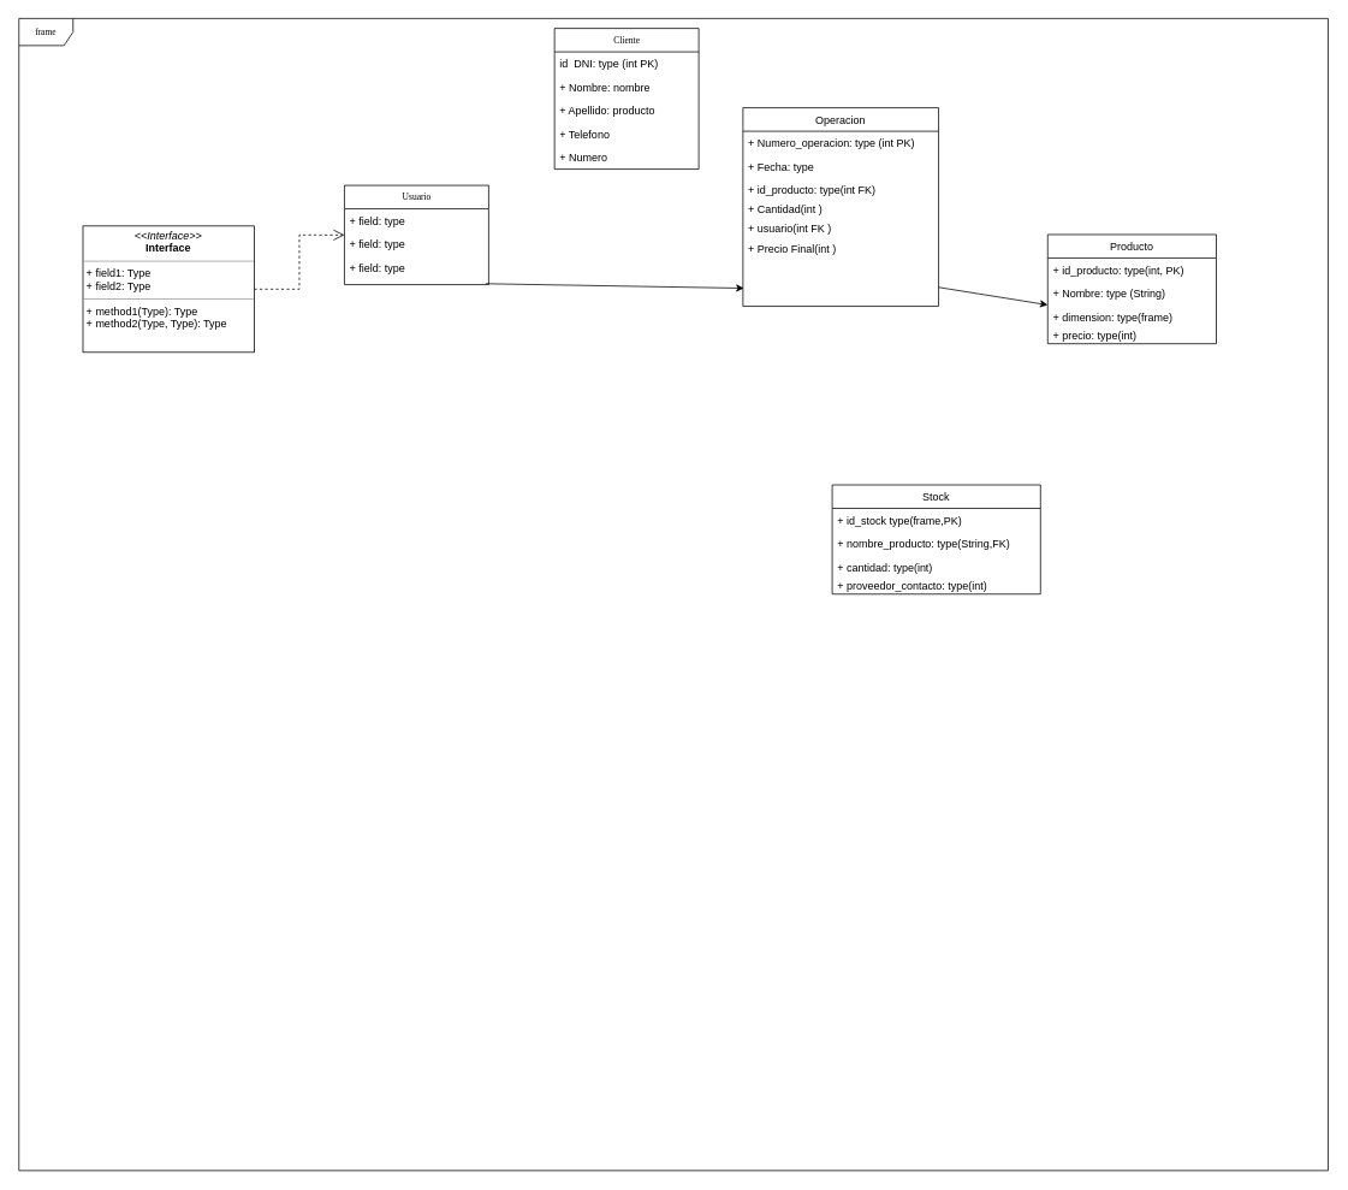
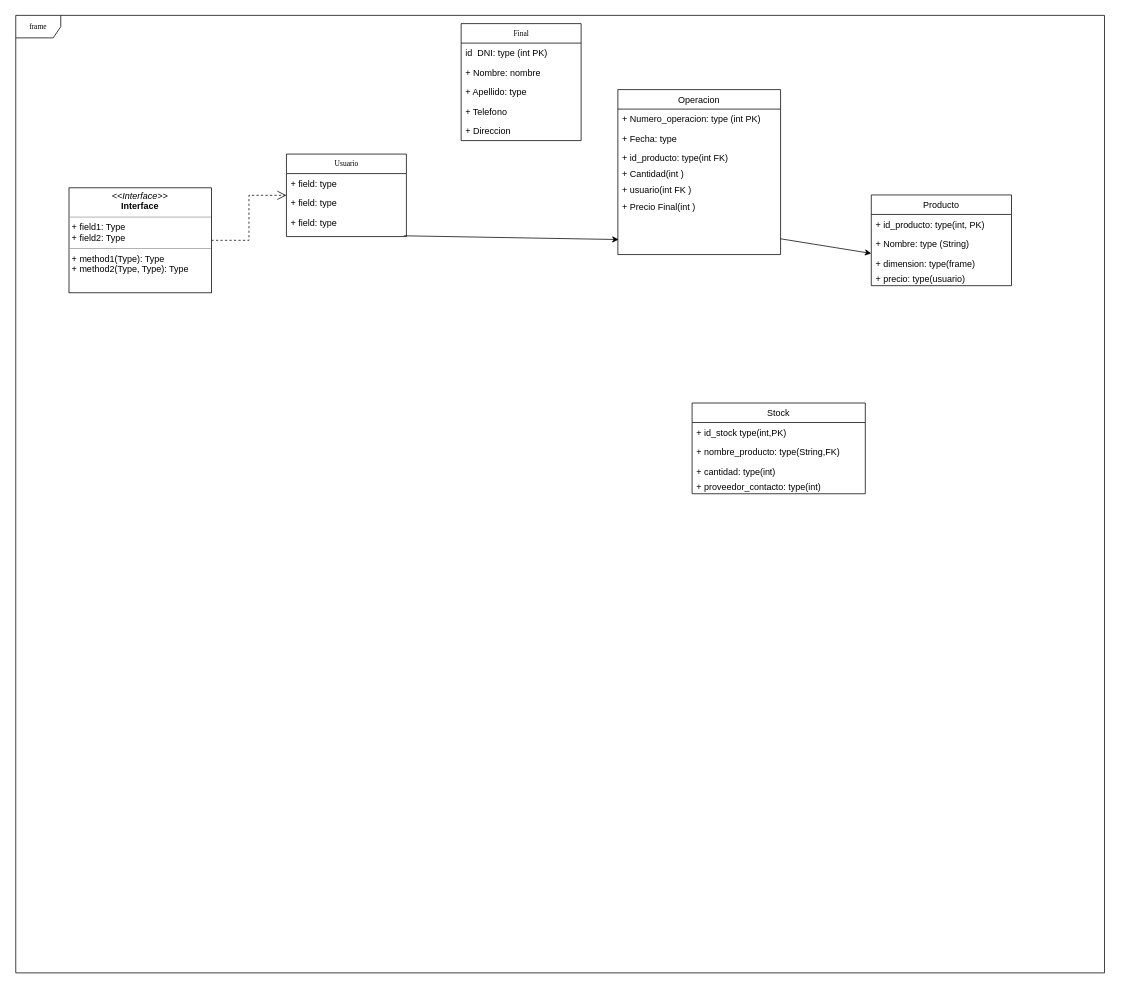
  <mxCell id="0" />
  <mxCell id="1" parent="0" />
  <mxCell id="2" value="frame" style="shape=umlFrame;whiteSpace=wrap;html=1;rounded=0;shadow=0;comic=0;labelBackgroundColor=none;strokeWidth=1;fontFamily=Verdana;fontSize=10;align=center;" parent="1" vertex="1"><mxGeometry x="20" y="20" width="1452" height="1277" as="geometry" /></mxCell>
  <mxCell id="3" value="Usuario" style="swimlane;html=1;fontStyle=0;childLayout=stackLayout;horizontal=1;startSize=26;fillColor=none;horizontalStack=0;resizeParent=1;resizeLast=0;collapsible=1;marginBottom=0;swimlaneFillColor=#ffffff;rounded=0;shadow=0;comic=0;labelBackgroundColor=none;strokeWidth=1;fontFamily=Verdana;fontSize=10;align=center;" parent="1" vertex="1"><mxGeometry x="381" y="205" width="160" height="110" as="geometry" /></mxCell>
  <mxCell id="4" value="+ field: type" style="text;html=1;strokeColor=none;fillColor=none;align=left;verticalAlign=top;spacingLeft=4;spacingRight=4;whiteSpace=wrap;overflow=hidden;rotatable=0;points=[[0,0.5],[1,0.5]];portConstraint=eastwest;" parent="3" vertex="1"><mxGeometry y="26" width="160" height="26" as="geometry" /></mxCell>
  <mxCell id="5" value="+ field: type" style="text;html=1;strokeColor=none;fillColor=none;align=left;verticalAlign=top;spacingLeft=4;spacingRight=4;whiteSpace=wrap;overflow=hidden;rotatable=0;points=[[0,0.5],[1,0.5]];portConstraint=eastwest;" parent="3" vertex="1"><mxGeometry y="52" width="160" height="26" as="geometry" /></mxCell>
  <mxCell id="6" value="+ field: type" style="text;html=1;strokeColor=none;fillColor=none;align=left;verticalAlign=top;spacingLeft=4;spacingRight=4;whiteSpace=wrap;overflow=hidden;rotatable=0;points=[[0,0.5],[1,0.5]];portConstraint=eastwest;" parent="3" vertex="1"><mxGeometry y="78" width="160" height="26" as="geometry" /></mxCell>
- <mxCell id="7" value="Cliente" style="swimlane;html=1;fontStyle=0;childLayout=stackLayout;horizontal=1;startSize=26;fillColor=none;horizontalStack=0;resizeParent=1;resizeLast=0;collapsible=1;marginBottom=0;swimlaneFillColor=#ffffff;rounded=0;shadow=0;comic=0;labelBackgroundColor=none;strokeWidth=1;fontFamily=Verdana;fontSize=10;align=center;" parent="1" vertex="1"><mxGeometry x="614" y="31" width="160" height="156" as="geometry" /></mxCell>
+ <mxCell id="7" value="Final" style="swimlane;html=1;fontStyle=0;childLayout=stackLayout;horizontal=1;startSize=26;fillColor=none;horizontalStack=0;resizeParent=1;resizeLast=0;collapsible=1;marginBottom=0;swimlaneFillColor=#ffffff;rounded=0;shadow=0;comic=0;labelBackgroundColor=none;strokeWidth=1;fontFamily=Verdana;fontSize=10;align=center;" parent="1" vertex="1"><mxGeometry x="614" y="31" width="160" height="156" as="geometry" /></mxCell>
  <mxCell id="8" value="id&amp;nbsp; DNI: type (int PK)" style="text;html=1;strokeColor=none;fillColor=none;align=left;verticalAlign=top;spacingLeft=4;spacingRight=4;whiteSpace=wrap;overflow=hidden;rotatable=0;points=[[0,0.5],[1,0.5]];portConstraint=eastwest;" parent="7" vertex="1"><mxGeometry y="26" width="160" height="26" as="geometry" /></mxCell>
  <mxCell id="9" value="+ Nombre: nombre" style="text;html=1;strokeColor=none;fillColor=none;align=left;verticalAlign=top;spacingLeft=4;spacingRight=4;whiteSpace=wrap;overflow=hidden;rotatable=0;points=[[0,0.5],[1,0.5]];portConstraint=eastwest;" parent="7" vertex="1"><mxGeometry y="52" width="160" height="26" as="geometry" /></mxCell>
- <mxCell id="10" value="+ Apellido: producto" style="text;html=1;strokeColor=none;fillColor=none;align=left;verticalAlign=top;spacingLeft=4;spacingRight=4;whiteSpace=wrap;overflow=hidden;rotatable=0;points=[[0,0.5],[1,0.5]];portConstraint=eastwest;" parent="7" vertex="1"><mxGeometry y="78" width="160" height="26" as="geometry" /></mxCell>
+ <mxCell id="10" value="+ Apellido: type" style="text;html=1;strokeColor=none;fillColor=none;align=left;verticalAlign=top;spacingLeft=4;spacingRight=4;whiteSpace=wrap;overflow=hidden;rotatable=0;points=[[0,0.5],[1,0.5]];portConstraint=eastwest;" parent="7" vertex="1"><mxGeometry y="78" width="160" height="26" as="geometry" /></mxCell>
  <mxCell id="11" value="+ Telefono" style="text;html=1;strokeColor=none;fillColor=none;align=left;verticalAlign=top;spacingLeft=4;spacingRight=4;whiteSpace=wrap;overflow=hidden;rotatable=0;points=[[0,0.5],[1,0.5]];portConstraint=eastwest;" parent="7" vertex="1"><mxGeometry y="104" width="160" height="26" as="geometry" /></mxCell>
- <mxCell id="12" value="+ Numero" style="text;html=1;strokeColor=none;fillColor=none;align=left;verticalAlign=top;spacingLeft=4;spacingRight=4;whiteSpace=wrap;overflow=hidden;rotatable=0;points=[[0,0.5],[1,0.5]];portConstraint=eastwest;" parent="7" vertex="1"><mxGeometry y="130" width="160" height="26" as="geometry" /></mxCell>
+ <mxCell id="12" value="+ Direccion" style="text;html=1;strokeColor=none;fillColor=none;align=left;verticalAlign=top;spacingLeft=4;spacingRight=4;whiteSpace=wrap;overflow=hidden;rotatable=0;points=[[0,0.5],[1,0.5]];portConstraint=eastwest;" parent="7" vertex="1"><mxGeometry y="130" width="160" height="26" as="geometry" /></mxCell>
  <mxCell id="13" style="edgeStyle=orthogonalEdgeStyle;rounded=0;html=1;labelBackgroundColor=none;startFill=0;endArrow=open;endFill=0;endSize=10;fontFamily=Verdana;fontSize=10;dashed=1;" parent="1" source="14" target="3" edge="1"><mxGeometry relative="1" as="geometry" /></mxCell>
  <mxCell id="14" value="&lt;p style=&quot;margin:0px;margin-top:4px;text-align:center;&quot;&gt;&lt;i&gt;&amp;lt;&amp;lt;Interface&amp;gt;&amp;gt;&lt;/i&gt;&lt;br/&gt;&lt;b&gt;Interface&lt;/b&gt;&lt;/p&gt;&lt;hr size=&quot;1&quot;/&gt;&lt;p style=&quot;margin:0px;margin-left:4px;&quot;&gt;+ field1: Type&lt;br/&gt;+ field2: Type&lt;/p&gt;&lt;hr size=&quot;1&quot;/&gt;&lt;p style=&quot;margin:0px;margin-left:4px;&quot;&gt;+ method1(Type): Type&lt;br/&gt;+ method2(Type, Type): Type&lt;/p&gt;" style="verticalAlign=top;align=left;overflow=fill;fontSize=12;fontFamily=Helvetica;html=1;rounded=0;shadow=0;comic=0;labelBackgroundColor=none;strokeWidth=1" parent="1" vertex="1"><mxGeometry x="91" y="250" width="190" height="140" as="geometry" /></mxCell>
  <mxCell id="15" value="Producto" style="swimlane;fontStyle=0;childLayout=stackLayout;horizontal=1;startSize=26;fillColor=none;horizontalStack=0;resizeParent=1;resizeParentMax=0;resizeLast=0;collapsible=1;marginBottom=0;" parent="1" vertex="1"><mxGeometry x="1161" y="259.5" width="187" height="121" as="geometry" /></mxCell>
  <mxCell id="16" value="+ id_producto: type(int, PK)" style="text;strokeColor=none;fillColor=none;align=left;verticalAlign=top;spacingLeft=4;spacingRight=4;overflow=hidden;rotatable=0;points=[[0,0.5],[1,0.5]];portConstraint=eastwest;" parent="15" vertex="1"><mxGeometry y="26" width="187" height="26" as="geometry" /></mxCell>
  <mxCell id="17" value="+ Nombre: type (String)" style="text;strokeColor=none;fillColor=none;align=left;verticalAlign=top;spacingLeft=4;spacingRight=4;overflow=hidden;rotatable=0;points=[[0,0.5],[1,0.5]];portConstraint=eastwest;" parent="15" vertex="1"><mxGeometry y="52" width="187" height="26" as="geometry" /></mxCell>
  <mxCell id="18" value="+ dimension: type(frame)" style="text;strokeColor=none;fillColor=none;align=left;verticalAlign=top;spacingLeft=4;spacingRight=4;overflow=hidden;rotatable=0;points=[[0,0.5],[1,0.5]];portConstraint=eastwest;" parent="15" vertex="1"><mxGeometry y="78" width="187" height="21" as="geometry" /></mxCell>
  <mxCell id="19" value="" style="endArrow=classic;html=1;" edge="1" parent="15" source="27"><mxGeometry width="50" height="50" relative="1" as="geometry"><mxPoint x="-50" y="128" as="sourcePoint" /><mxPoint y="78" as="targetPoint" /></mxGeometry></mxCell>
- <mxCell id="20" value="+ precio: type(int)" style="text;strokeColor=none;fillColor=none;align=left;verticalAlign=top;spacingLeft=4;spacingRight=4;overflow=hidden;rotatable=0;points=[[0,0.5],[1,0.5]];portConstraint=eastwest;" parent="15" vertex="1"><mxGeometry y="99" width="187" height="22" as="geometry" /></mxCell>
+ <mxCell id="20" value="+ precio: type(usuario)" style="text;strokeColor=none;fillColor=none;align=left;verticalAlign=top;spacingLeft=4;spacingRight=4;overflow=hidden;rotatable=0;points=[[0,0.5],[1,0.5]];portConstraint=eastwest;" parent="15" vertex="1"><mxGeometry y="99" width="187" height="22" as="geometry" /></mxCell>
  <mxCell id="21" value="Operacion" style="swimlane;fontStyle=0;childLayout=stackLayout;horizontal=1;startSize=26;fillColor=none;horizontalStack=0;resizeParent=1;resizeParentMax=0;resizeLast=0;collapsible=1;marginBottom=0;" parent="1" vertex="1"><mxGeometry x="823" y="119" width="217" height="220" as="geometry" /></mxCell>
  <mxCell id="22" value="+ Numero_operacion: type (int PK)" style="text;strokeColor=none;fillColor=none;align=left;verticalAlign=top;spacingLeft=4;spacingRight=4;overflow=hidden;rotatable=0;points=[[0,0.5],[1,0.5]];portConstraint=eastwest;" parent="21" vertex="1"><mxGeometry y="26" width="217" height="26" as="geometry" /></mxCell>
  <mxCell id="23" value="+ Fecha: type" style="text;strokeColor=none;fillColor=none;align=left;verticalAlign=top;spacingLeft=4;spacingRight=4;overflow=hidden;rotatable=0;points=[[0,0.5],[1,0.5]];portConstraint=eastwest;" parent="21" vertex="1"><mxGeometry y="52" width="217" height="26" as="geometry" /></mxCell>
  <mxCell id="24" value="+ id_producto: type(int FK)" style="text;strokeColor=none;fillColor=none;align=left;verticalAlign=top;spacingLeft=4;spacingRight=4;overflow=hidden;rotatable=0;points=[[0,0.5],[1,0.5]];portConstraint=eastwest;" parent="21" vertex="1"><mxGeometry y="78" width="217" height="21" as="geometry" /></mxCell>
  <mxCell id="25" value="+ Cantidad(int )" style="text;strokeColor=none;fillColor=none;align=left;verticalAlign=top;spacingLeft=4;spacingRight=4;overflow=hidden;rotatable=0;points=[[0,0.5],[1,0.5]];portConstraint=eastwest;" parent="21" vertex="1"><mxGeometry y="99" width="217" height="22" as="geometry" /></mxCell>
  <mxCell id="26" value="+ usuario(int FK )" style="text;strokeColor=none;fillColor=none;align=left;verticalAlign=top;spacingLeft=4;spacingRight=4;overflow=hidden;rotatable=0;points=[[0,0.5],[1,0.5]];portConstraint=eastwest;" parent="21" vertex="1"><mxGeometry y="121" width="217" height="22" as="geometry" /></mxCell>
  <mxCell id="27" value="+ Precio Final(int )" style="text;strokeColor=none;fillColor=none;align=left;verticalAlign=top;spacingLeft=4;spacingRight=4;overflow=hidden;rotatable=0;points=[[0,0.5],[1,0.5]];portConstraint=eastwest;" parent="21" vertex="1"><mxGeometry y="143" width="217" height="77" as="geometry" /></mxCell>
  <mxCell id="28" value="Stock" style="swimlane;fontStyle=0;childLayout=stackLayout;horizontal=1;startSize=26;fillColor=none;horizontalStack=0;resizeParent=1;resizeParentMax=0;resizeLast=0;collapsible=1;marginBottom=0;" parent="1" vertex="1"><mxGeometry x="922" y="537" width="231" height="121" as="geometry" /></mxCell>
- <mxCell id="29" value="+ id_stock type(frame,PK)" style="text;strokeColor=none;fillColor=none;align=left;verticalAlign=top;spacingLeft=4;spacingRight=4;overflow=hidden;rotatable=0;points=[[0,0.5],[1,0.5]];portConstraint=eastwest;" parent="28" vertex="1"><mxGeometry y="26" width="231" height="26" as="geometry" /></mxCell>
+ <mxCell id="29" value="+ id_stock type(int,PK)" style="text;strokeColor=none;fillColor=none;align=left;verticalAlign=top;spacingLeft=4;spacingRight=4;overflow=hidden;rotatable=0;points=[[0,0.5],[1,0.5]];portConstraint=eastwest;" parent="28" vertex="1"><mxGeometry y="26" width="231" height="26" as="geometry" /></mxCell>
  <mxCell id="30" value="+ nombre_producto: type(String,FK)" style="text;strokeColor=none;fillColor=none;align=left;verticalAlign=top;spacingLeft=4;spacingRight=4;overflow=hidden;rotatable=0;points=[[0,0.5],[1,0.5]];portConstraint=eastwest;" parent="28" vertex="1"><mxGeometry y="52" width="231" height="26" as="geometry" /></mxCell>
  <mxCell id="31" value="+ cantidad: type(int)" style="text;strokeColor=none;fillColor=none;align=left;verticalAlign=top;spacingLeft=4;spacingRight=4;overflow=hidden;rotatable=0;points=[[0,0.5],[1,0.5]];portConstraint=eastwest;" parent="28" vertex="1"><mxGeometry y="78" width="231" height="21" as="geometry" /></mxCell>
  <mxCell id="32" value="+ proveedor_contacto: type(int)" style="text;strokeColor=none;fillColor=none;align=left;verticalAlign=top;spacingLeft=4;spacingRight=4;overflow=hidden;rotatable=0;points=[[0,0.5],[1,0.5]];portConstraint=eastwest;" parent="28" vertex="1"><mxGeometry y="99" width="231" height="22" as="geometry" /></mxCell>
  <mxCell id="33" value="" style="endArrow=classic;html=1;exitX=0.979;exitY=1.192;exitDx=0;exitDy=0;exitPerimeter=0;entryX=0.005;entryY=0.74;entryDx=0;entryDy=0;entryPerimeter=0;" edge="1" parent="1" source="6" target="27"><mxGeometry width="50" height="50" relative="1" as="geometry"><mxPoint x="1010" y="444" as="sourcePoint" /><mxPoint x="1060" y="394" as="targetPoint" /></mxGeometry></mxCell>
